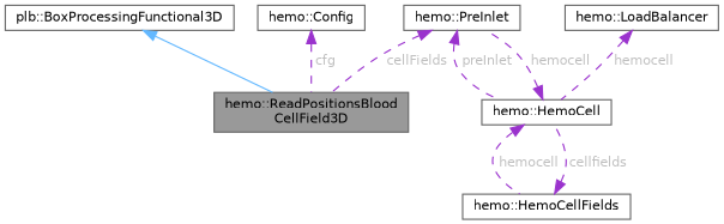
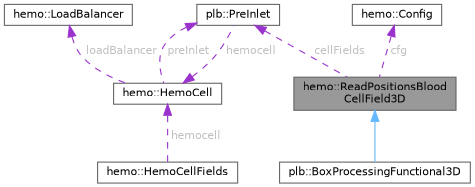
  digraph {
    node [color=gray40 fillcolor=white fontname=Helvetica fontsize=10 shape=box style=filled]
    edge [color=darkorchid3 dir=back fontname=Helvetica fontsize=10 labelfontname=Helvetica labelfontsize=10 style=dashed fontcolor=grey]
    n1 [fillcolor=grey60 fontcolor=black height=0.2 label="hemo::ReadPositionsBlood\lCellField3D" width=0.4]
    n2 [height=0.2 label="plb::BoxProcessingFunctional3D" width=0.4]
    n3 [height=0.2 label="hemo::HemoCellFields" width=0.4]
    n4 [height=0.2 label="hemo::HemoCell" width=0.4]
-   n5 [height=0.2 label="hemo::PreInlet" width=0.4]
+   n5 [height=0.2 label="plb::PreInlet" width=0.4]
    n6 [height=0.2 label="hemo::LoadBalancer" width=0.4]
    n7 [height=0.2 label="hemo::Config" width=0.4]
-   n2 -> n1 [color=steelblue1 style=solid fontcolor=""]
-   n3 -> n4 [label=" cellfields"]
+   n1 -> n2 [color=steelblue1 style=solid fontcolor=""]
    n4 -> n3 [label=" hemocell"]
    n4 -> n5 [label=" hemocell"]
    n5 -> n1 [label=" cellFields"]
    n5 -> n4 [label=" preInlet"]
-   n6 -> n4 [label=" hemocell"]
+   n6 -> n4 [label=" loadBalancer"]
    n7 -> n1 [label=" cfg"]
  }
